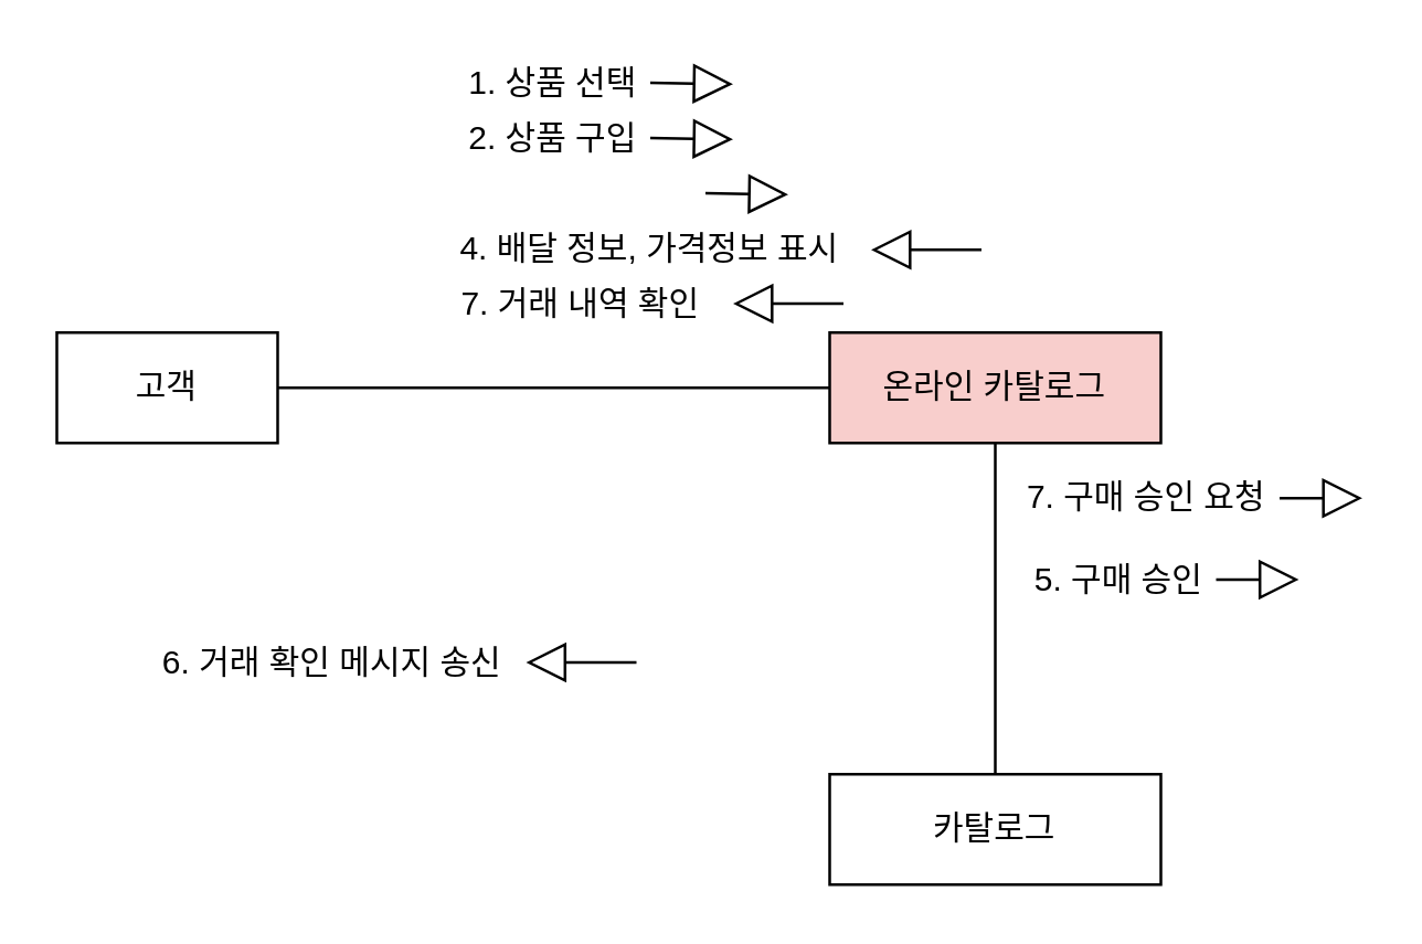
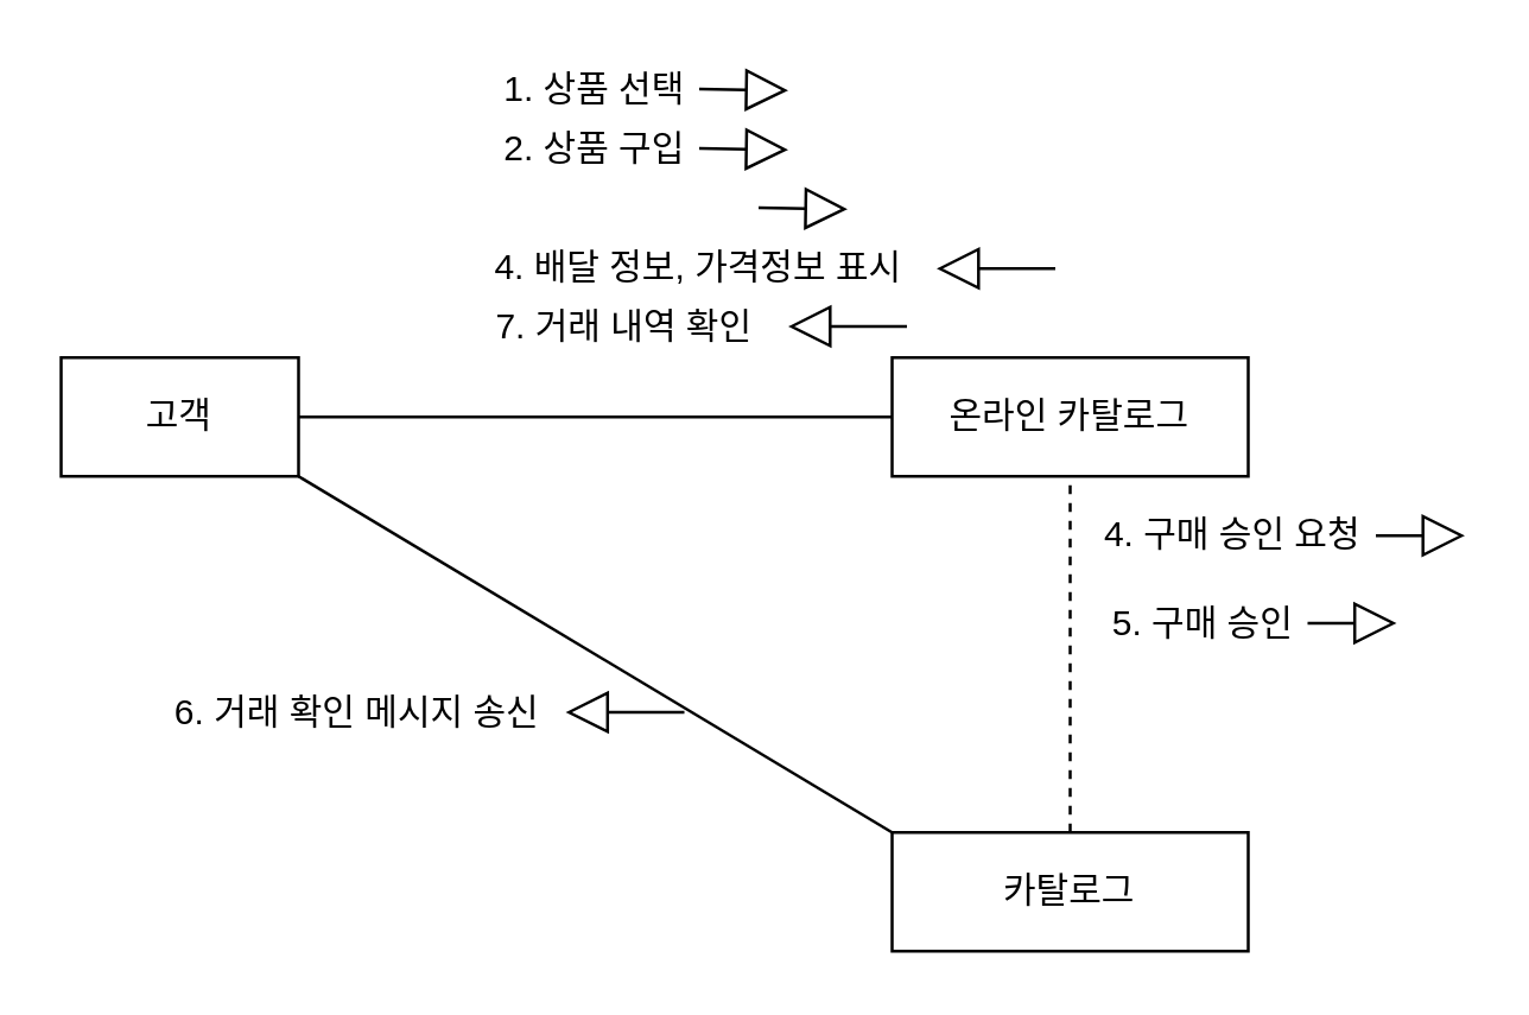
  <mxCell id="0" />
  <mxCell id="1" parent="0" />
  <mxCell id="2" value="고객" style="rounded=0;whiteSpace=wrap;html=1;" vertex="1" parent="1"><mxGeometry x="20" y="120" width="80" height="40" as="geometry" /></mxCell>
- <mxCell id="3" value="온라인 카탈로그" style="rounded=0;whiteSpace=wrap;html=1;fillColor=#f8cecc;" vertex="1" parent="1"><mxGeometry x="300" y="120" width="120" height="40" as="geometry" /></mxCell>
+ <mxCell id="3" value="온라인 카탈로그" style="rounded=0;whiteSpace=wrap;html=1;" vertex="1" parent="1"><mxGeometry x="300" y="120" width="120" height="40" as="geometry" /></mxCell>
  <mxCell id="4" value="카탈로그" style="rounded=0;whiteSpace=wrap;html=1;" vertex="1" parent="1"><mxGeometry x="300" y="280" width="120" height="40" as="geometry" /></mxCell>
  <mxCell id="5" value="" style="endArrow=none;html=1;exitX=1;exitY=0.5;exitDx=0;exitDy=0;entryX=0;entryY=0.5;entryDx=0;entryDy=0;" edge="1" parent="1" source="2" target="3"><mxGeometry width="50" height="50" relative="1" as="geometry"><mxPoint x="230" y="240" as="sourcePoint" /><mxPoint x="280" y="190" as="targetPoint" /></mxGeometry></mxCell>
- <mxCell id="6" value="" style="endArrow=none;html=1;exitX=0.5;exitY=0;exitDx=0;exitDy=0;entryX=0.5;entryY=1;entryDx=0;entryDy=0;" edge="1" parent="1" source="4" target="3"><mxGeometry width="50" height="50" relative="1" as="geometry"><mxPoint x="150" y="150" as="sourcePoint" /><mxPoint x="310" y="150" as="targetPoint" /></mxGeometry></mxCell>
+ <mxCell id="6" value="" style="endArrow=none;html=1;exitX=0.5;exitY=0;exitDx=0;exitDy=0;entryX=0.5;entryY=1;entryDx=0;entryDy=0;dashed=1;" edge="1" parent="1" source="4" target="3"><mxGeometry width="50" height="50" relative="1" as="geometry"><mxPoint x="150" y="150" as="sourcePoint" /><mxPoint x="310" y="150" as="targetPoint" /></mxGeometry></mxCell>
  <mxCell id="7" value="" style="group" vertex="1" connectable="0" parent="1"><mxGeometry x="155" y="20" width="110" height="20" as="geometry" /></mxCell>
  <mxCell id="8" value="1. 상품 선택" style="text;html=1;strokeColor=none;fillColor=none;align=center;verticalAlign=middle;whiteSpace=wrap;rounded=0;" vertex="1" parent="7"><mxGeometry width="90" height="20" as="geometry" /></mxCell>
  <mxCell id="9" value="" style="endArrow=block;endFill=0;endSize=12;html=1;" edge="1" parent="7"><mxGeometry width="160" relative="1" as="geometry"><mxPoint x="80" y="9.5" as="sourcePoint" /><mxPoint x="110" y="10" as="targetPoint" /></mxGeometry></mxCell>
  <mxCell id="10" value="" style="group" vertex="1" connectable="0" parent="1"><mxGeometry x="155" y="40" width="160" height="60" as="geometry" /></mxCell>
  <mxCell id="11" value="2. 상품 구입" style="text;html=1;strokeColor=none;fillColor=none;align=center;verticalAlign=middle;whiteSpace=wrap;rounded=0;" vertex="1" parent="10"><mxGeometry width="90" height="20" as="geometry" /></mxCell>
  <mxCell id="12" value="" style="endArrow=block;endFill=0;endSize=12;html=1;" edge="1" parent="10"><mxGeometry width="160" relative="1" as="geometry"><mxPoint x="80" y="9.5" as="sourcePoint" /><mxPoint x="110" y="10" as="targetPoint" /></mxGeometry></mxCell>
  <mxCell id="13" value="4. 배달 정보, 가격정보 표시" style="text;html=1;strokeColor=none;fillColor=none;align=center;verticalAlign=middle;whiteSpace=wrap;rounded=0;" vertex="1" parent="10"><mxGeometry y="40" width="160" height="20" as="geometry" /></mxCell>
  <mxCell id="14" value="" style="endArrow=block;endFill=0;endSize=12;html=1;" edge="1" parent="10"><mxGeometry width="160" relative="1" as="geometry"><mxPoint x="100" y="29.5" as="sourcePoint" /><mxPoint x="130" y="30" as="targetPoint" /><Array as="points" /></mxGeometry></mxCell>
  <mxCell id="15" value="" style="endArrow=block;endFill=0;endSize=12;html=1;" edge="1" parent="1"><mxGeometry width="160" relative="1" as="geometry"><mxPoint x="355" y="90" as="sourcePoint" /><mxPoint x="315" y="90" as="targetPoint" /><Array as="points"><mxPoint x="345" y="90" /></Array></mxGeometry></mxCell>
- <mxCell id="16" value="7. 구매 승인 요청" style="text;html=1;strokeColor=none;fillColor=none;align=center;verticalAlign=middle;whiteSpace=wrap;rounded=0;" vertex="1" parent="1"><mxGeometry x="360" y="170" width="110" height="20" as="geometry" /></mxCell>
+ <mxCell id="16" value="4. 구매 승인 요청" style="text;html=1;strokeColor=none;fillColor=none;align=center;verticalAlign=middle;whiteSpace=wrap;rounded=0;" vertex="1" parent="1"><mxGeometry x="360" y="170" width="110" height="20" as="geometry" /></mxCell>
  <mxCell id="17" value="" style="endArrow=block;endFill=0;endSize=12;html=1;" edge="1" parent="1"><mxGeometry width="160" relative="1" as="geometry"><mxPoint x="463" y="180" as="sourcePoint" /><mxPoint x="493" y="180" as="targetPoint" /><Array as="points" /></mxGeometry></mxCell>
  <mxCell id="18" value="5. 구매 승인" style="text;html=1;strokeColor=none;fillColor=none;align=center;verticalAlign=middle;whiteSpace=wrap;rounded=0;" vertex="1" parent="1"><mxGeometry x="360" y="200" width="90" height="20" as="geometry" /></mxCell>
  <mxCell id="19" value="" style="endArrow=block;endFill=0;endSize=12;html=1;" edge="1" parent="1"><mxGeometry width="160" relative="1" as="geometry"><mxPoint x="440" y="209.5" as="sourcePoint" /><mxPoint x="470" y="209.5" as="targetPoint" /><Array as="points" /></mxGeometry></mxCell>
  <mxCell id="20" value="7. 거래 내역 확인" style="text;html=1;strokeColor=none;fillColor=none;align=center;verticalAlign=middle;whiteSpace=wrap;rounded=0;" vertex="1" parent="1"><mxGeometry x="130" y="100" width="160" height="20" as="geometry" /></mxCell>
  <mxCell id="21" value="6. 거래 확인 메시지 송신" style="text;html=1;strokeColor=none;fillColor=none;align=center;verticalAlign=middle;whiteSpace=wrap;rounded=0;" vertex="1" parent="1"><mxGeometry x="50" y="230" width="140" height="20" as="geometry" /></mxCell>
+ <mxCell id="22" value="" style="endArrow=none;html=1;exitX=1;exitY=1;exitDx=0;exitDy=0;entryX=0;entryY=0;entryDx=0;entryDy=0;" edge="1" parent="1" source="2" target="4"><mxGeometry width="50" height="50" relative="1" as="geometry"><mxPoint x="140" y="200" as="sourcePoint" /><mxPoint x="300" y="200" as="targetPoint" /></mxGeometry></mxCell>
  <mxCell id="23" value="" style="endArrow=block;endFill=0;endSize=12;html=1;" edge="1" parent="1"><mxGeometry width="160" relative="1" as="geometry"><mxPoint x="230" y="239.5" as="sourcePoint" /><mxPoint x="190" y="239.5" as="targetPoint" /><Array as="points"><mxPoint x="230" y="239.5" /></Array></mxGeometry></mxCell>
  <mxCell id="24" value="" style="endArrow=block;endFill=0;endSize=12;html=1;" edge="1" parent="1"><mxGeometry width="160" relative="1" as="geometry"><mxPoint x="305" y="109.5" as="sourcePoint" /><mxPoint x="265" y="109.5" as="targetPoint" /><Array as="points"><mxPoint x="305" y="109.5" /></Array></mxGeometry></mxCell>
